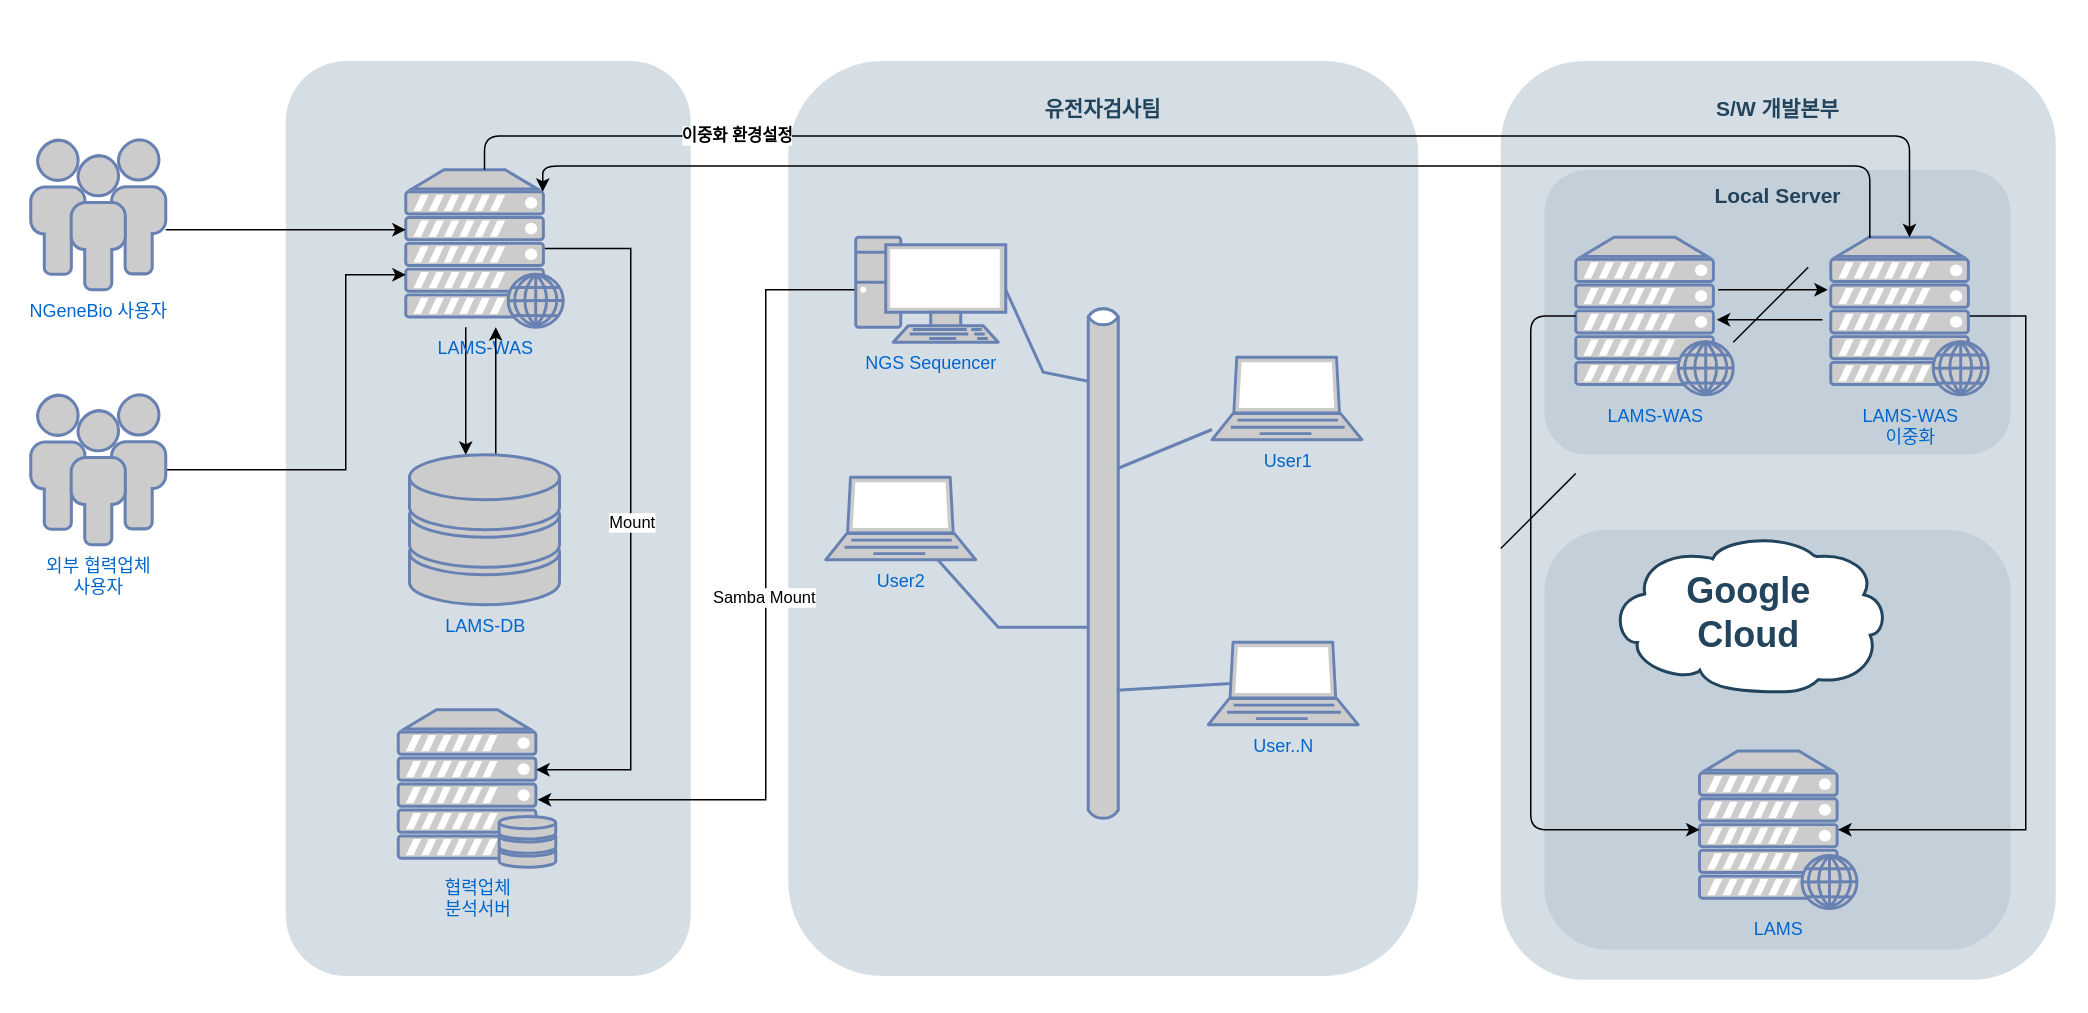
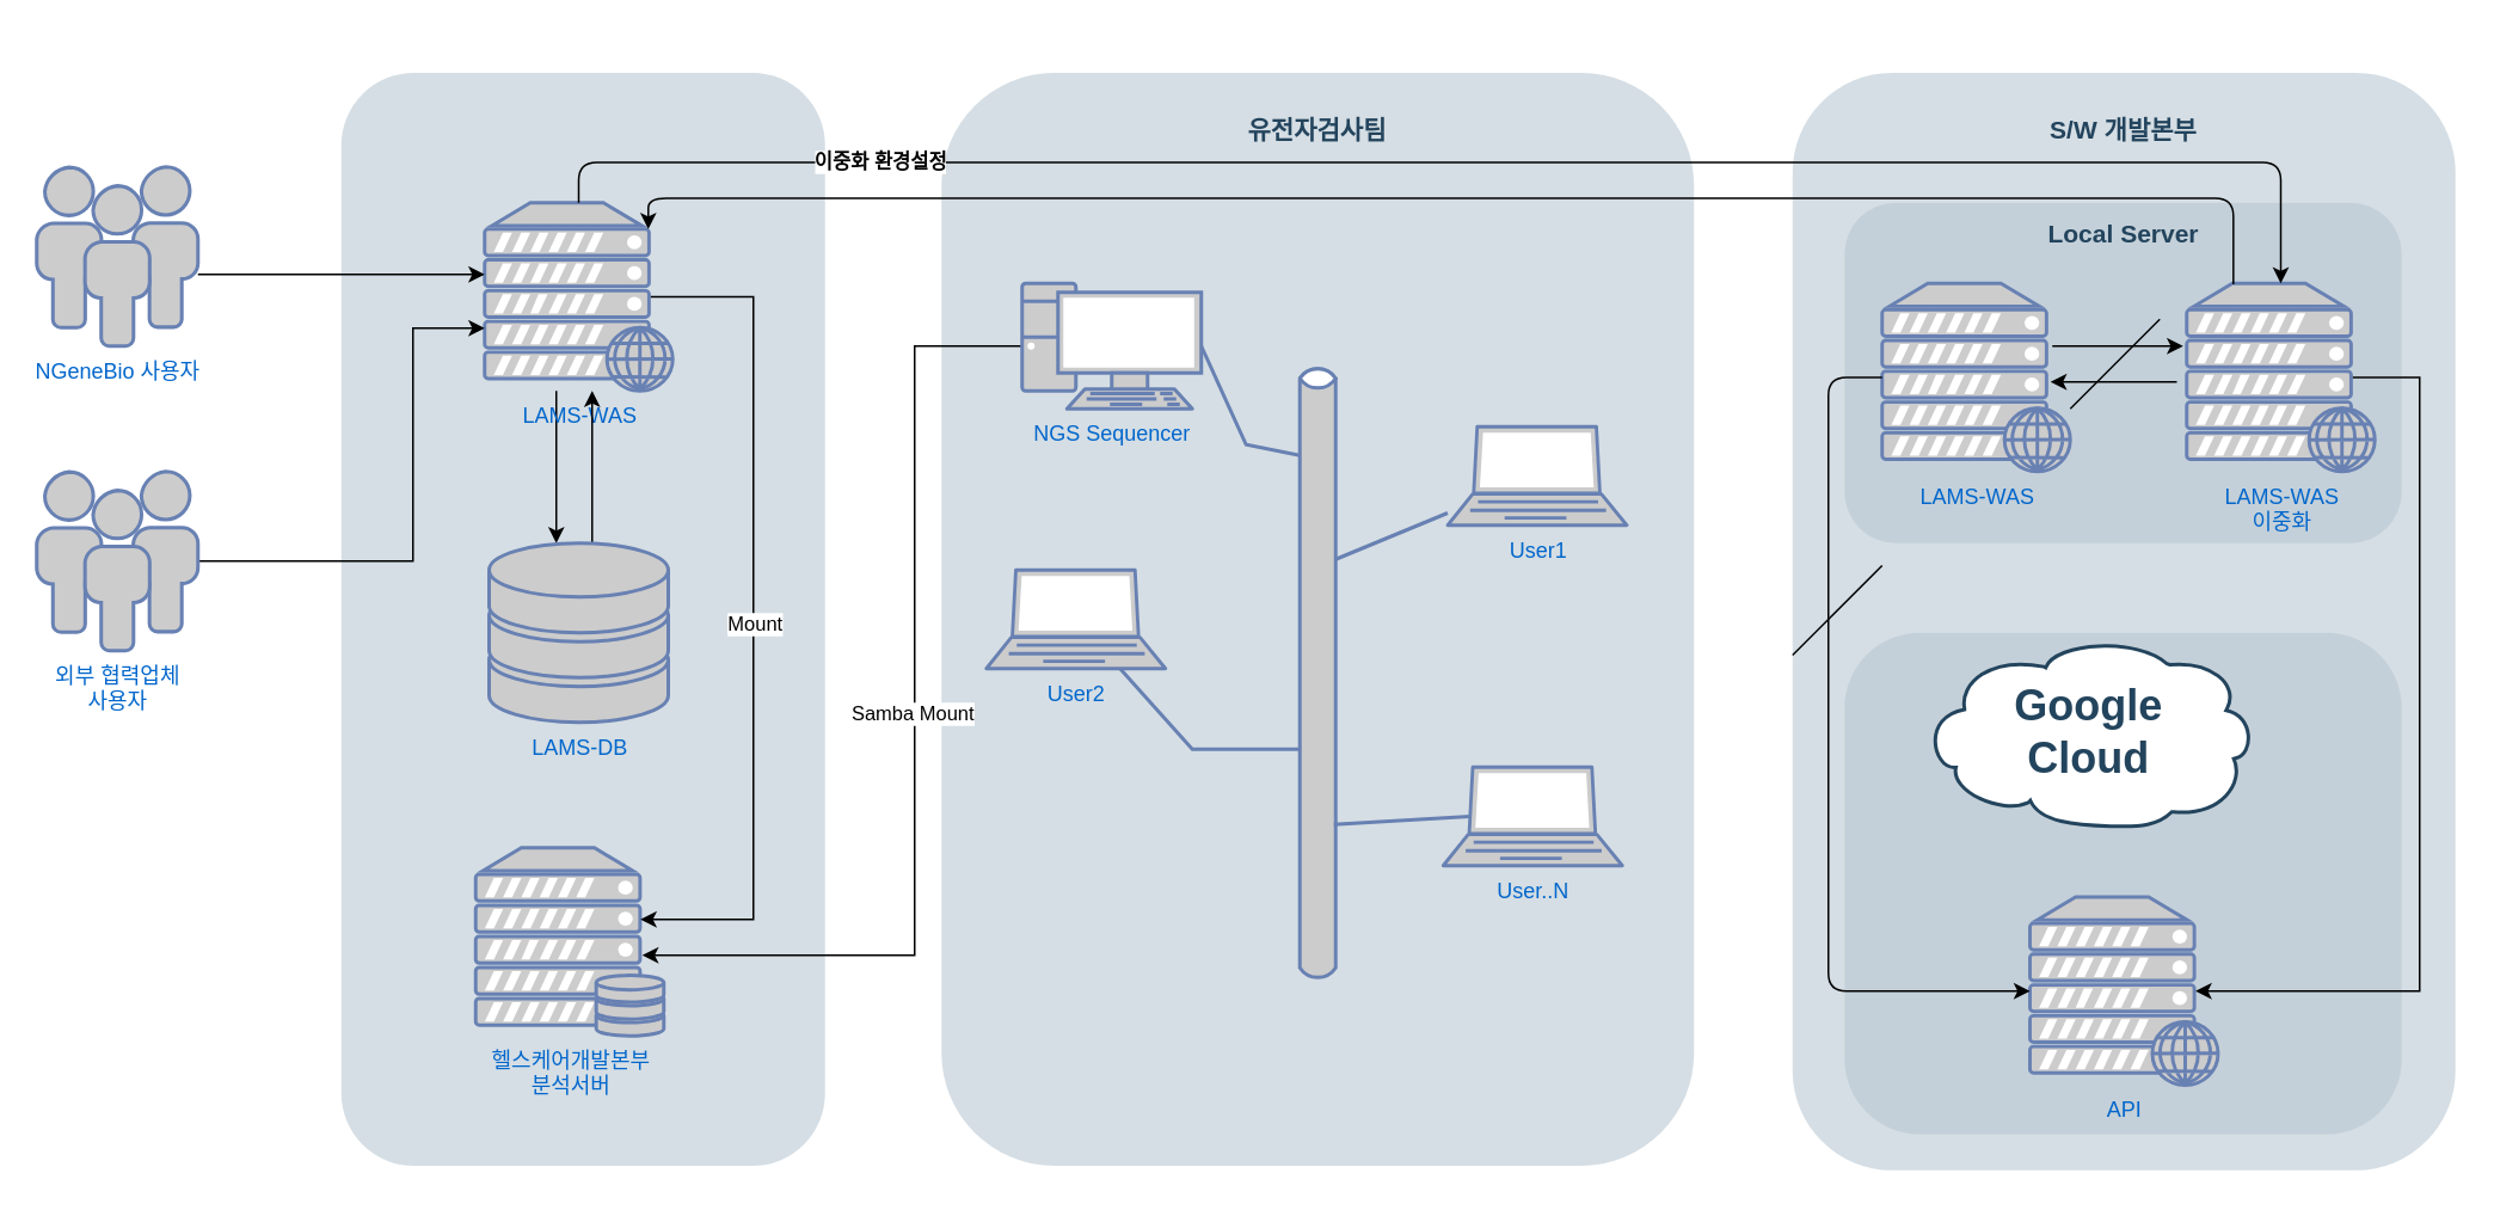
  <mxCell id="0" />
  <mxCell id="1" parent="0" />
  <mxCell id="2" value="" style="rounded=1;whiteSpace=wrap;html=1;strokeColor=none;fillColor=#BAC8D3;fontSize=24;fontColor=#23445D;align=center;opacity=60;" vertex="1" parent="1"><mxGeometry x="1000" y="40" width="370" height="612.5" as="geometry" /></mxCell>
  <mxCell id="3" value="" style="rounded=1;whiteSpace=wrap;html=1;strokeColor=none;fillColor=#BAC8D3;fontSize=24;fontColor=#23445D;align=center;opacity=60;" vertex="1" parent="1"><mxGeometry x="1029" y="352.5" width="311" height="280" as="geometry" /></mxCell>
  <mxCell id="4" value="" style="rounded=1;whiteSpace=wrap;html=1;strokeColor=none;fillColor=#BAC8D3;fontSize=24;fontColor=#23445D;align=center;opacity=60;" vertex="1" parent="1"><mxGeometry x="1029" y="112.5" width="311" height="190" as="geometry" /></mxCell>
  <mxCell id="5" value="" style="rounded=1;whiteSpace=wrap;html=1;strokeColor=none;fillColor=#BAC8D3;fontSize=24;fontColor=#23445D;align=center;opacity=60;" vertex="1" parent="1"><mxGeometry x="525" y="40" width="420" height="610" as="geometry" /></mxCell>
  <mxCell id="6" value="" style="rounded=1;whiteSpace=wrap;html=1;strokeColor=none;fillColor=#BAC8D3;fontSize=24;fontColor=#23445D;align=center;opacity=60;" vertex="1" parent="1"><mxGeometry x="190" y="40" width="270" height="610" as="geometry" /></mxCell>
- <mxCell id="7" value="협력업체&lt;br&gt;분석서버" style="fontColor=#0066CC;verticalAlign=top;verticalLabelPosition=bottom;labelPosition=center;align=center;html=1;outlineConnect=0;fillColor=#CCCCCC;strokeColor=#6881B3;gradientColor=none;gradientDirection=north;strokeWidth=2;shape=mxgraph.networks.server_storage;" vertex="1" parent="1"><mxGeometry x="265" y="472.5" width="105" height="105" as="geometry" /></mxCell>
+ <mxCell id="7" value="헬스케어개발본부&lt;br&gt;분석서버" style="fontColor=#0066CC;verticalAlign=top;verticalLabelPosition=bottom;labelPosition=center;align=center;html=1;outlineConnect=0;fillColor=#CCCCCC;strokeColor=#6881B3;gradientColor=none;gradientDirection=north;strokeWidth=2;shape=mxgraph.networks.server_storage;" vertex="1" parent="1"><mxGeometry x="265" y="472.5" width="105" height="105" as="geometry" /></mxCell>
  <mxCell id="8" value="" style="edgeStyle=orthogonalEdgeStyle;rounded=0;orthogonalLoop=1;jettySize=auto;html=1;" edge="1" parent="1" source="11" target="13"><mxGeometry relative="1" as="geometry"><Array as="points"><mxPoint x="310" y="262.5" /><mxPoint x="310" y="262.5" /></Array></mxGeometry></mxCell>
  <mxCell id="9" style="edgeStyle=orthogonalEdgeStyle;rounded=0;orthogonalLoop=1;jettySize=auto;html=1;exitX=0.88;exitY=0.5;exitDx=0;exitDy=0;exitPerimeter=0;" edge="1" parent="1" source="11"><mxGeometry relative="1" as="geometry"><mxPoint x="357" y="512.5" as="targetPoint" /><Array as="points"><mxPoint x="420" y="165.5" /><mxPoint x="420" y="512.5" /><mxPoint x="357" y="512.5" /></Array></mxGeometry></mxCell>
  <mxCell id="10" value="Mount" style="edgeLabel;html=1;align=center;verticalAlign=middle;resizable=0;points=[];" vertex="1" connectable="0" parent="9"><mxGeometry x="-0.15" y="2" relative="1" as="geometry"><mxPoint x="-2" y="41" as="offset" /></mxGeometry></mxCell>
  <mxCell id="11" value="LAMS-WAS" style="fontColor=#0066CC;verticalAlign=top;verticalLabelPosition=bottom;labelPosition=center;align=center;html=1;outlineConnect=0;fillColor=#CCCCCC;strokeColor=#6881B3;gradientColor=none;gradientDirection=north;strokeWidth=2;shape=mxgraph.networks.web_server;" vertex="1" parent="1"><mxGeometry x="270" y="112.5" width="105" height="105" as="geometry" /></mxCell>
  <mxCell id="12" value="" style="edgeStyle=orthogonalEdgeStyle;rounded=0;orthogonalLoop=1;jettySize=auto;html=1;" edge="1" parent="1" source="13" target="11"><mxGeometry relative="1" as="geometry"><Array as="points"><mxPoint x="330" y="262.5" /><mxPoint x="330" y="262.5" /></Array></mxGeometry></mxCell>
  <mxCell id="13" value="LAMS-DB" style="fontColor=#0066CC;verticalAlign=top;verticalLabelPosition=bottom;labelPosition=center;align=center;html=1;outlineConnect=0;fillColor=#CCCCCC;strokeColor=#6881B3;gradientColor=none;gradientDirection=north;strokeWidth=2;shape=mxgraph.networks.storage;" vertex="1" parent="1"><mxGeometry x="272.5" y="302.5" width="100" height="100" as="geometry" /></mxCell>
  <mxCell id="14" value="LAMS-WAS" style="fontColor=#0066CC;verticalAlign=top;verticalLabelPosition=bottom;labelPosition=center;align=center;html=1;outlineConnect=0;fillColor=#CCCCCC;strokeColor=#6881B3;gradientColor=none;gradientDirection=north;strokeWidth=2;shape=mxgraph.networks.web_server;direction=east;" vertex="1" parent="1"><mxGeometry x="1050" y="157.5" width="105" height="105" as="geometry" /></mxCell>
- <mxCell id="15" value="LAMS" style="fontColor=#0066CC;verticalAlign=top;verticalLabelPosition=bottom;labelPosition=center;align=center;html=1;outlineConnect=0;fillColor=#CCCCCC;strokeColor=#6881B3;gradientColor=none;gradientDirection=north;strokeWidth=2;shape=mxgraph.networks.web_server;" vertex="1" parent="1"><mxGeometry x="1132.5" y="500" width="105" height="105" as="geometry" /></mxCell>
+ <mxCell id="15" value="API" style="fontColor=#0066CC;verticalAlign=top;verticalLabelPosition=bottom;labelPosition=center;align=center;html=1;outlineConnect=0;fillColor=#CCCCCC;strokeColor=#6881B3;gradientColor=none;gradientDirection=north;strokeWidth=2;shape=mxgraph.networks.web_server;" vertex="1" parent="1"><mxGeometry x="1132.5" y="500" width="105" height="105" as="geometry" /></mxCell>
  <mxCell id="16" style="edgeStyle=orthogonalEdgeStyle;rounded=0;orthogonalLoop=1;jettySize=auto;html=1;" edge="1" parent="1" source="17" target="11"><mxGeometry relative="1" as="geometry"><Array as="points"><mxPoint x="230" y="312.5" /><mxPoint x="230" y="182.5" /></Array></mxGeometry></mxCell>
  <mxCell id="17" value="외부 협력업체&lt;br&gt;사용자" style="fontColor=#0066CC;verticalAlign=top;verticalLabelPosition=bottom;labelPosition=center;align=center;html=1;outlineConnect=0;fillColor=#CCCCCC;strokeColor=#6881B3;gradientColor=none;gradientDirection=north;strokeWidth=2;shape=mxgraph.networks.users;" vertex="1" parent="1"><mxGeometry x="20" y="262.5" width="90" height="100" as="geometry" /></mxCell>
  <mxCell id="18" style="edgeStyle=orthogonalEdgeStyle;rounded=0;orthogonalLoop=1;jettySize=auto;html=1;" edge="1" parent="1" source="19" target="11"><mxGeometry relative="1" as="geometry"><Array as="points"><mxPoint x="170" y="152.5" /><mxPoint x="170" y="152.5" /></Array></mxGeometry></mxCell>
  <mxCell id="19" value="NGeneBio 사용자" style="fontColor=#0066CC;verticalAlign=top;verticalLabelPosition=bottom;labelPosition=center;align=center;html=1;outlineConnect=0;fillColor=#CCCCCC;strokeColor=#6881B3;gradientColor=none;gradientDirection=north;strokeWidth=2;shape=mxgraph.networks.users;" vertex="1" parent="1"><mxGeometry x="20" y="92.5" width="90" height="100" as="geometry" /></mxCell>
  <mxCell id="20" style="edgeStyle=orthogonalEdgeStyle;rounded=0;orthogonalLoop=1;jettySize=auto;html=1;exitX=0;exitY=0.5;exitDx=0;exitDy=0;exitPerimeter=0;" edge="1" parent="1" source="22"><mxGeometry relative="1" as="geometry"><mxPoint x="593" y="147.5" as="sourcePoint" /><mxPoint x="358" y="532.5" as="targetPoint" /><Array as="points"><mxPoint x="510" y="192.5" /><mxPoint x="510" y="532.5" /></Array></mxGeometry></mxCell>
  <mxCell id="21" value="Samba Mount" style="edgeLabel;html=1;align=center;verticalAlign=middle;resizable=0;points=[];" vertex="1" connectable="0" parent="20"><mxGeometry x="-0.282" y="-2" relative="1" as="geometry"><mxPoint y="67" as="offset" /></mxGeometry></mxCell>
  <mxCell id="22" value="NGS Sequencer" style="fontColor=#0066CC;verticalAlign=top;verticalLabelPosition=bottom;labelPosition=center;align=center;html=1;outlineConnect=0;fillColor=#CCCCCC;strokeColor=#6881B3;gradientColor=none;gradientDirection=north;strokeWidth=2;shape=mxgraph.networks.pc;" vertex="1" parent="1"><mxGeometry x="570" y="157.5" width="100" height="70" as="geometry" /></mxCell>
  <mxCell id="23" value="&lt;font color=&quot;#23445d&quot;&gt;유전자검사팀&lt;/font&gt;" style="rounded=1;whiteSpace=wrap;html=1;strokeColor=none;fillColor=none;fontSize=14;fontColor=#742B21;align=center;fontStyle=1" vertex="1" parent="1"><mxGeometry x="665" y="62.5" width="140" height="19" as="geometry" /></mxCell>
  <mxCell id="24" value="User1" style="fontColor=#0066CC;verticalAlign=top;verticalLabelPosition=bottom;labelPosition=center;align=center;html=1;outlineConnect=0;fillColor=#CCCCCC;strokeColor=#6881B3;gradientColor=none;gradientDirection=north;strokeWidth=2;shape=mxgraph.networks.laptop;" vertex="1" parent="1"><mxGeometry x="807.5" y="237.5" width="100" height="55" as="geometry" /></mxCell>
  <mxCell id="25" value="User2" style="fontColor=#0066CC;verticalAlign=top;verticalLabelPosition=bottom;labelPosition=center;align=center;html=1;outlineConnect=0;fillColor=#CCCCCC;strokeColor=#6881B3;gradientColor=none;gradientDirection=north;strokeWidth=2;shape=mxgraph.networks.laptop;" vertex="1" parent="1"><mxGeometry x="550" y="317.5" width="100" height="55" as="geometry" /></mxCell>
  <mxCell id="26" value="User..N" style="fontColor=#0066CC;verticalAlign=top;verticalLabelPosition=bottom;labelPosition=center;align=center;html=1;outlineConnect=0;fillColor=#CCCCCC;strokeColor=#6881B3;gradientColor=none;gradientDirection=north;strokeWidth=2;shape=mxgraph.networks.laptop;" vertex="1" parent="1"><mxGeometry x="805" y="427.5" width="100" height="55" as="geometry" /></mxCell>
  <mxCell id="27" value="" style="html=1;fillColor=#CCCCCC;strokeColor=#6881B3;gradientColor=none;gradientDirection=north;strokeWidth=2;shape=mxgraph.networks.bus;gradientColor=none;gradientDirection=north;fontColor=#ffffff;perimeter=backbonePerimeter;backboneSize=20;horizontal=1;rotation=-90;" vertex="1" parent="1"><mxGeometry x="562.5" y="365" width="345" height="20" as="geometry" /></mxCell>
  <mxCell id="28" value="" style="strokeColor=#6881B3;edgeStyle=none;rounded=0;endArrow=none;html=1;strokeWidth=2;exitX=0.255;exitY=0.9;exitDx=0;exitDy=0;exitPerimeter=0;entryX=0.15;entryY=0.5;entryDx=0;entryDy=0;entryPerimeter=0;" edge="1" target="26" parent="1"><mxGeometry relative="1" as="geometry"><mxPoint x="744" y="459.525" as="sourcePoint" /><mxPoint x="806" y="457.02" as="targetPoint" /></mxGeometry></mxCell>
  <mxCell id="29" value="" style="strokeColor=#6881B3;edgeStyle=none;rounded=0;endArrow=none;html=1;strokeWidth=2;" edge="1" target="27" parent="1" source="25"><mxGeometry relative="1" as="geometry"><mxPoint x="975" y="427.5" as="sourcePoint" /><Array as="points"><mxPoint x="665" y="417.5" /></Array></mxGeometry></mxCell>
  <mxCell id="30" value="" style="strokeColor=#6881B3;edgeStyle=none;rounded=0;endArrow=none;html=1;strokeWidth=2;" edge="1" parent="1" source="24"><mxGeometry relative="1" as="geometry"><mxPoint x="1035" y="567.5" as="sourcePoint" /><mxPoint x="745" y="311.5" as="targetPoint" /><Array as="points" /></mxGeometry></mxCell>
  <mxCell id="31" value="" style="strokeColor=#6881B3;edgeStyle=none;rounded=0;endArrow=none;html=1;strokeWidth=2;entryX=0.852;entryY=0;entryDx=0;entryDy=0;entryPerimeter=0;exitX=1;exitY=0.5;exitDx=0;exitDy=0;exitPerimeter=0;" edge="1" parent="1" source="22" target="27"><mxGeometry relative="1" as="geometry"><mxPoint x="680" y="341.667" as="sourcePoint" /><mxPoint x="736" y="339.46" as="targetPoint" /><Array as="points"><mxPoint x="695" y="247.5" /></Array></mxGeometry></mxCell>
  <mxCell id="32" value="&lt;font color=&quot;#23445d&quot;&gt;S/W 개발본부&lt;/font&gt;" style="rounded=1;whiteSpace=wrap;html=1;strokeColor=none;fillColor=none;fontSize=14;fontColor=#742B21;align=center;fontStyle=1" vertex="1" parent="1"><mxGeometry x="1115" y="62.5" width="140" height="19" as="geometry" /></mxCell>
  <mxCell id="33" value="Google&lt;br&gt;Cloud" style="shape=mxgraph.cisco.storage.cloud;html=1;dashed=0;strokeColor=#23445D;fillColor=#ffffff;strokeWidth=2;fontFamily=Helvetica;fontSize=24;fontColor=#23445D;align=center;fontStyle=1" vertex="1" parent="1"><mxGeometry x="1072" y="355" width="186" height="106" as="geometry" /></mxCell>
  <mxCell id="34" value="&lt;font color=&quot;#23445d&quot;&gt;Local Server&lt;/font&gt;" style="rounded=1;whiteSpace=wrap;html=1;strokeColor=none;fillColor=none;fontSize=14;fontColor=#742B21;align=center;fontStyle=1" vertex="1" parent="1"><mxGeometry x="1115" y="120" width="140" height="19" as="geometry" /></mxCell>
  <mxCell id="35" style="edgeStyle=orthogonalEdgeStyle;rounded=0;orthogonalLoop=1;jettySize=auto;html=1;exitX=0.88;exitY=0.5;exitDx=0;exitDy=0;exitPerimeter=0;entryX=0.88;entryY=0.5;entryDx=0;entryDy=0;entryPerimeter=0;" edge="1" parent="1" source="36" target="15"><mxGeometry relative="1" as="geometry"><Array as="points"><mxPoint x="1350" y="210" /><mxPoint x="1350" y="553" /></Array></mxGeometry></mxCell>
  <mxCell id="36" value="LAMS-WAS&lt;br&gt;이중화" style="fontColor=#0066CC;verticalAlign=top;verticalLabelPosition=bottom;labelPosition=center;align=center;html=1;outlineConnect=0;fillColor=#CCCCCC;strokeColor=#6881B3;gradientColor=none;gradientDirection=north;strokeWidth=2;shape=mxgraph.networks.web_server;" vertex="1" parent="1"><mxGeometry x="1220" y="157.5" width="105" height="105" as="geometry" /></mxCell>
  <mxCell id="37" value="" style="endArrow=classic;html=1;" edge="1" parent="1"><mxGeometry width="50" height="50" relative="1" as="geometry"><mxPoint x="1145" y="192.5" as="sourcePoint" /><mxPoint x="1218" y="192.5" as="targetPoint" /></mxGeometry></mxCell>
  <mxCell id="38" value="" style="endArrow=classic;html=1;" edge="1" parent="1"><mxGeometry width="50" height="50" relative="1" as="geometry"><mxPoint x="1214.5" y="212.5" as="sourcePoint" /><mxPoint x="1144" y="212.5" as="targetPoint" /></mxGeometry></mxCell>
  <mxCell id="39" value="" style="edgeStyle=elbowEdgeStyle;elbow=vertical;endArrow=classic;html=1;entryX=0;entryY=0.5;entryDx=0;entryDy=0;entryPerimeter=0;exitX=0;exitY=0.5;exitDx=0;exitDy=0;exitPerimeter=0;" edge="1" parent="1" source="14" target="15"><mxGeometry width="50" height="50" relative="1" as="geometry"><mxPoint x="1040" y="210" as="sourcePoint" /><mxPoint x="1100" y="167.5" as="targetPoint" /><Array as="points"><mxPoint x="1020" y="553" /></Array></mxGeometry></mxCell>
  <mxCell id="40" value="" style="edgeStyle=elbowEdgeStyle;elbow=vertical;endArrow=classic;html=1;" edge="1" parent="1" source="11" target="36"><mxGeometry width="50" height="50" relative="1" as="geometry"><mxPoint x="440" y="150" as="sourcePoint" /><mxPoint x="490" y="100" as="targetPoint" /><Array as="points"><mxPoint x="800" y="90" /><mxPoint x="840" y="20" /></Array></mxGeometry></mxCell>
  <mxCell id="41" value="이중화 환경설정" style="edgeLabel;html=1;align=center;verticalAlign=middle;resizable=0;points=[];fontStyle=1" vertex="1" connectable="0" parent="40"><mxGeometry x="0.286" y="1" relative="1" as="geometry"><mxPoint x="-479" as="offset" /></mxGeometry></mxCell>
  <mxCell id="42" value="" style="edgeStyle=elbowEdgeStyle;elbow=vertical;endArrow=classic;html=1;entryX=0.87;entryY=0.14;entryDx=0;entryDy=0;entryPerimeter=0;exitX=0.248;exitY=0.005;exitDx=0;exitDy=0;exitPerimeter=0;" edge="1" parent="1" source="36" target="11"><mxGeometry width="50" height="50" relative="1" as="geometry"><mxPoint x="1200" y="150" as="sourcePoint" /><mxPoint x="350" y="113" as="targetPoint" /><Array as="points"><mxPoint x="810" y="110" /></Array></mxGeometry></mxCell>
  <mxCell id="43" value="" style="endArrow=none;html=1;" edge="1" parent="1"><mxGeometry width="50" height="50" relative="1" as="geometry"><mxPoint x="1155" y="227.5" as="sourcePoint" /><mxPoint x="1205" y="177.5" as="targetPoint" /></mxGeometry></mxCell>
  <mxCell id="44" value="" style="endArrow=none;html=1;" edge="1" parent="1"><mxGeometry width="50" height="50" relative="1" as="geometry"><mxPoint x="1000" y="365" as="sourcePoint" /><mxPoint x="1050" y="315" as="targetPoint" /></mxGeometry></mxCell>
